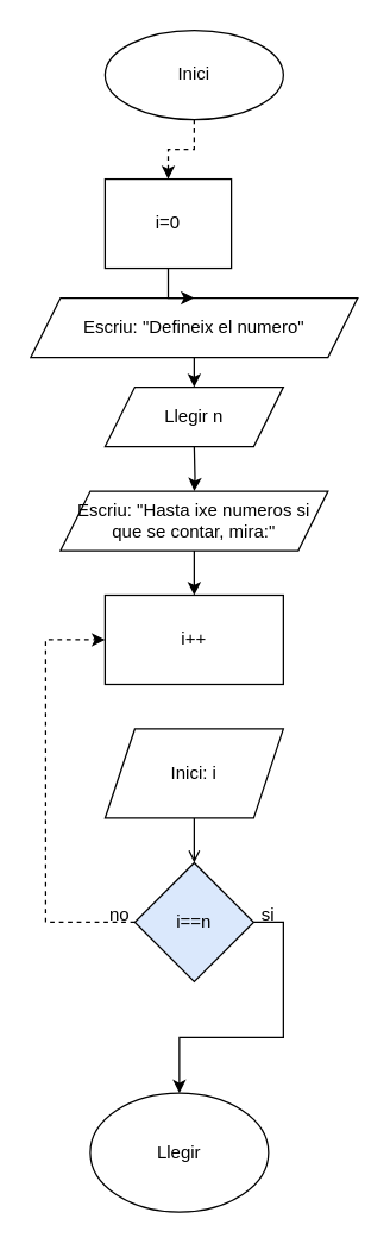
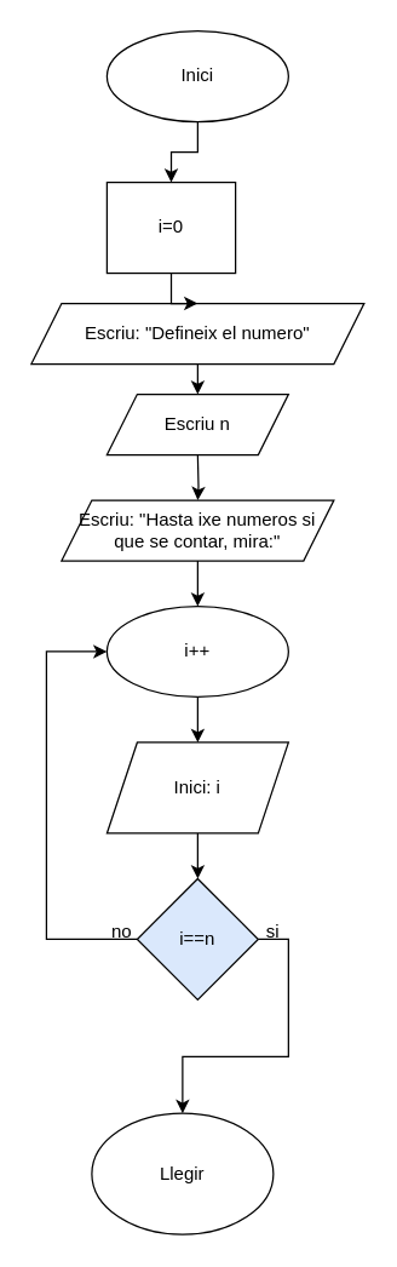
  <mxCell id="0" />
  <mxCell id="1" parent="0" />
- <mxCell id="2" style="edgeStyle=orthogonalEdgeStyle;rounded=0;orthogonalLoop=1;jettySize=auto;html=1;dashed=1;" parent="1" source="3" target="7" edge="1"><mxGeometry relative="1" as="geometry" /></mxCell>
+ <mxCell id="2" style="edgeStyle=orthogonalEdgeStyle;rounded=0;orthogonalLoop=1;jettySize=auto;html=1;" parent="1" source="3" target="7" edge="1"><mxGeometry relative="1" as="geometry" /></mxCell>
  <mxCell id="3" value="Inici" style="ellipse;whiteSpace=wrap;html=1;" parent="1" vertex="1"><mxGeometry x="70" y="20" width="120" height="60" as="geometry" /></mxCell>
  <mxCell id="4" style="edgeStyle=orthogonalEdgeStyle;rounded=0;orthogonalLoop=1;jettySize=auto;html=1;" parent="1" source="5" edge="1"><mxGeometry relative="1" as="geometry"><mxPoint x="130" y="260" as="targetPoint" /></mxGeometry></mxCell>
  <mxCell id="5" value="Escriu: &quot;Defineix el numero&quot;" style="shape=parallelogram;perimeter=parallelogramPerimeter;whiteSpace=wrap;html=1;fixedSize=1;" parent="1" vertex="1"><mxGeometry x="20" y="200" width="220" height="40" as="geometry" /></mxCell>
  <mxCell id="6" style="edgeStyle=orthogonalEdgeStyle;rounded=0;orthogonalLoop=1;jettySize=auto;html=1;" parent="1" source="7" target="5" edge="1"><mxGeometry relative="1" as="geometry" /></mxCell>
  <mxCell id="7" value="i=0" style="rounded=0;whiteSpace=wrap;html=1;" parent="1" vertex="1"><mxGeometry x="70" y="120" width="85" height="60" as="geometry" /></mxCell>
- <mxCell id="8" style="edgeStyle=orthogonalEdgeStyle;rounded=0;orthogonalLoop=1;jettySize=auto;html=1;endArrow=open;" parent="1" source="9" target="12" edge="1"><mxGeometry relative="1" as="geometry" /></mxCell>
+ <mxCell id="8" style="edgeStyle=orthogonalEdgeStyle;rounded=0;orthogonalLoop=1;jettySize=auto;html=1;" parent="1" source="9" target="12" edge="1"><mxGeometry relative="1" as="geometry" /></mxCell>
  <mxCell id="9" value="Inici: i" style="shape=parallelogram;perimeter=parallelogramPerimeter;whiteSpace=wrap;html=1;fixedSize=1;" parent="1" vertex="1"><mxGeometry x="70" y="490" width="120" height="60" as="geometry" /></mxCell>
  <mxCell id="10" style="edgeStyle=orthogonalEdgeStyle;rounded=0;orthogonalLoop=1;jettySize=auto;html=1;entryX=0.5;entryY=0;entryDx=0;entryDy=0;exitX=1;exitY=0.5;exitDx=0;exitDy=0;" parent="1" source="12" target="15" edge="1"><mxGeometry relative="1" as="geometry" /></mxCell>
- <mxCell id="11" style="edgeStyle=orthogonalEdgeStyle;rounded=0;orthogonalLoop=1;jettySize=auto;html=1;entryX=0;entryY=0.5;entryDx=0;entryDy=0;exitX=0;exitY=0.5;exitDx=0;exitDy=0;dashed=1;" parent="1" source="12" target="14" edge="1"><mxGeometry relative="1" as="geometry"><Array as="points"><mxPoint x="30" y="620" /><mxPoint x="30" y="430" /></Array></mxGeometry></mxCell>
+ <mxCell id="11" style="edgeStyle=orthogonalEdgeStyle;rounded=0;orthogonalLoop=1;jettySize=auto;html=1;entryX=0;entryY=0.5;entryDx=0;entryDy=0;exitX=0;exitY=0.5;exitDx=0;exitDy=0;" parent="1" source="12" target="14" edge="1"><mxGeometry relative="1" as="geometry"><Array as="points"><mxPoint x="30" y="620" /><mxPoint x="30" y="430" /></Array></mxGeometry></mxCell>
  <mxCell id="12" value="i==n" style="rhombus;whiteSpace=wrap;html=1;fillColor=#dae8fc;" parent="1" vertex="1"><mxGeometry x="90" y="580" width="80" height="80" as="geometry" /></mxCell>
- <mxCell id="14" value="i++" style="rounded=0;whiteSpace=wrap;html=1;" parent="1" vertex="1"><mxGeometry x="70" y="400" width="120" height="60" as="geometry" /></mxCell>
+ <mxCell id="13" style="edgeStyle=orthogonalEdgeStyle;rounded=0;orthogonalLoop=1;jettySize=auto;html=1;" parent="1" source="14" target="9" edge="1"><mxGeometry relative="1" as="geometry" /></mxCell>
+ <mxCell id="14" value="i++" style="ellipse;whiteSpace=wrap;html=1;" parent="1" vertex="1"><mxGeometry x="70" y="400" width="120" height="60" as="geometry" /></mxCell>
  <mxCell id="15" value="Llegir" style="ellipse;whiteSpace=wrap;html=1;" parent="1" vertex="1"><mxGeometry x="60" y="735" width="120" height="80" as="geometry" /></mxCell>
  <mxCell id="16" style="edgeStyle=orthogonalEdgeStyle;rounded=0;orthogonalLoop=1;jettySize=auto;html=1;" parent="1" target="18" edge="1"><mxGeometry relative="1" as="geometry"><mxPoint x="130" y="300" as="sourcePoint" /></mxGeometry></mxCell>
  <mxCell id="17" style="edgeStyle=orthogonalEdgeStyle;rounded=0;orthogonalLoop=1;jettySize=auto;html=1;" parent="1" source="18" target="14" edge="1"><mxGeometry relative="1" as="geometry" /></mxCell>
  <mxCell id="18" value="Escriu: &quot;Hasta ixe numeros si que se contar, mira:&quot;" style="shape=parallelogram;perimeter=parallelogramPerimeter;whiteSpace=wrap;html=1;fixedSize=1;" parent="1" vertex="1"><mxGeometry x="40" y="330" width="180" height="40" as="geometry" /></mxCell>
- <mxCell id="19" value="Llegir n" style="shape=parallelogram;perimeter=parallelogramPerimeter;whiteSpace=wrap;html=1;fixedSize=1;" parent="1" vertex="1"><mxGeometry x="70" y="260" width="120" height="40" as="geometry" /></mxCell>
+ <mxCell id="19" value="Escriu n" style="shape=parallelogram;perimeter=parallelogramPerimeter;whiteSpace=wrap;html=1;fixedSize=1;" parent="1" vertex="1"><mxGeometry x="70" y="260" width="120" height="40" as="geometry" /></mxCell>
  <mxCell id="20" value="si" style="text;html=1;strokeColor=none;fillColor=none;align=center;verticalAlign=middle;whiteSpace=wrap;rounded=0;" parent="1" vertex="1"><mxGeometry x="150" y="600" width="60" height="30" as="geometry" /></mxCell>
  <mxCell id="21" value="no" style="text;html=1;strokeColor=none;fillColor=none;align=center;verticalAlign=middle;whiteSpace=wrap;rounded=0;" parent="1" vertex="1"><mxGeometry x="50" y="600" width="60" height="30" as="geometry" /></mxCell>
